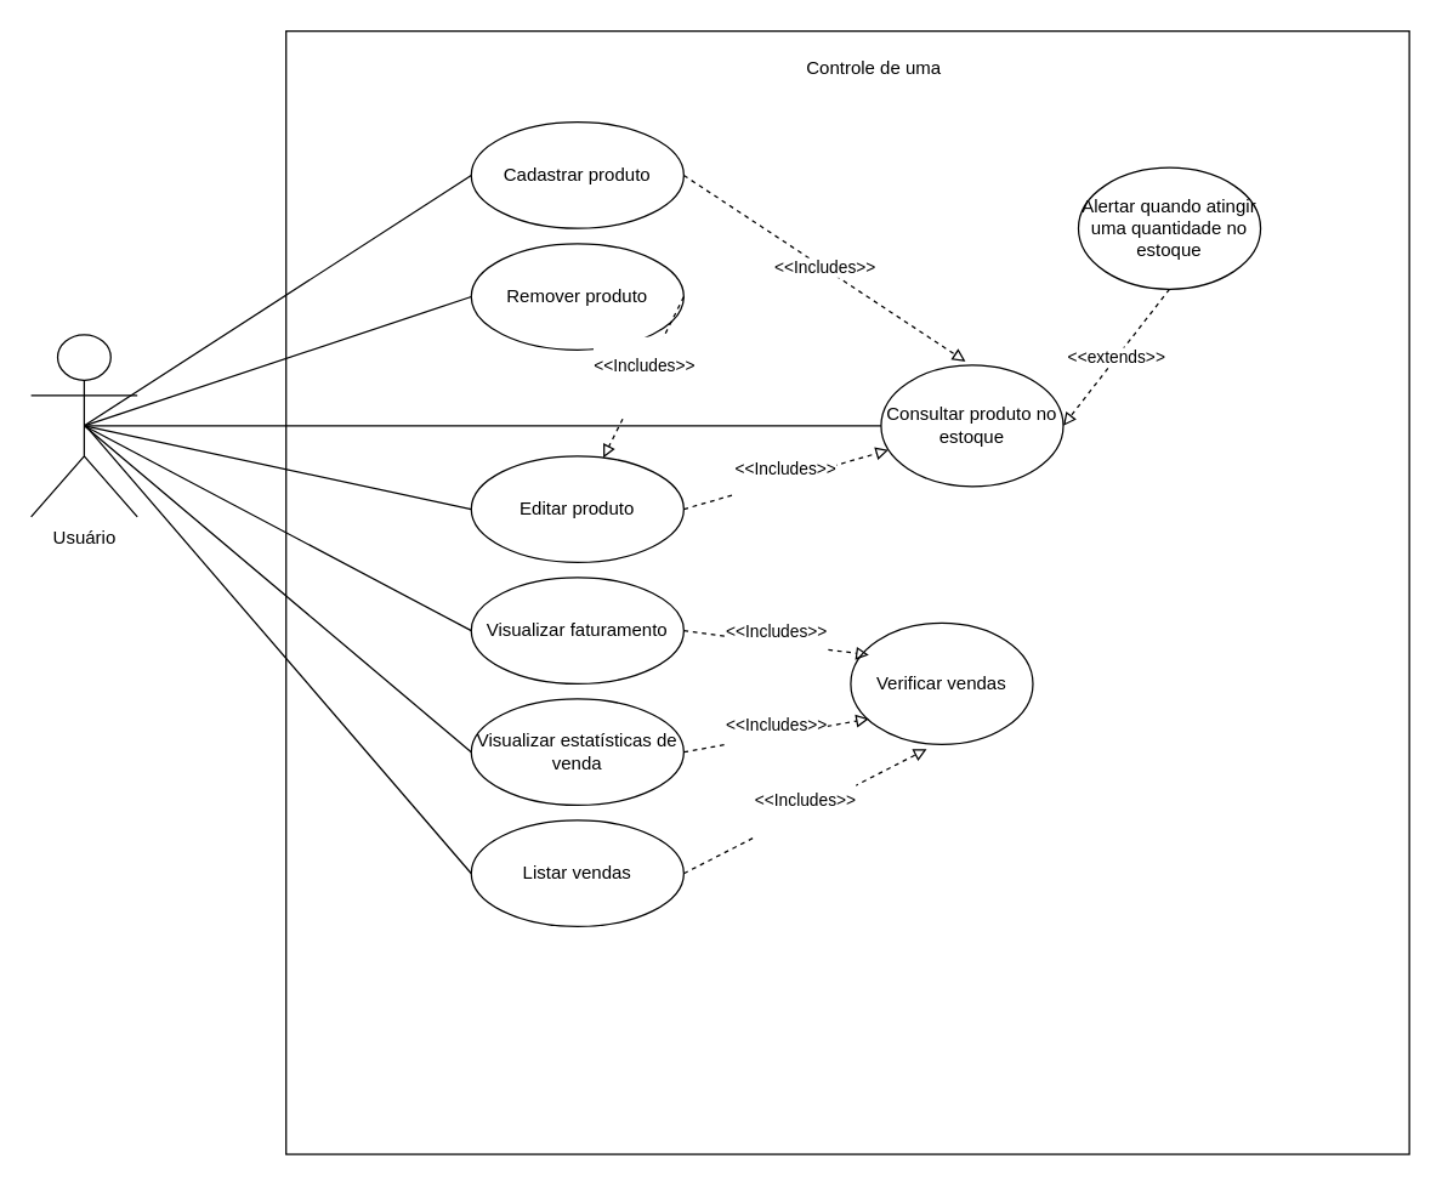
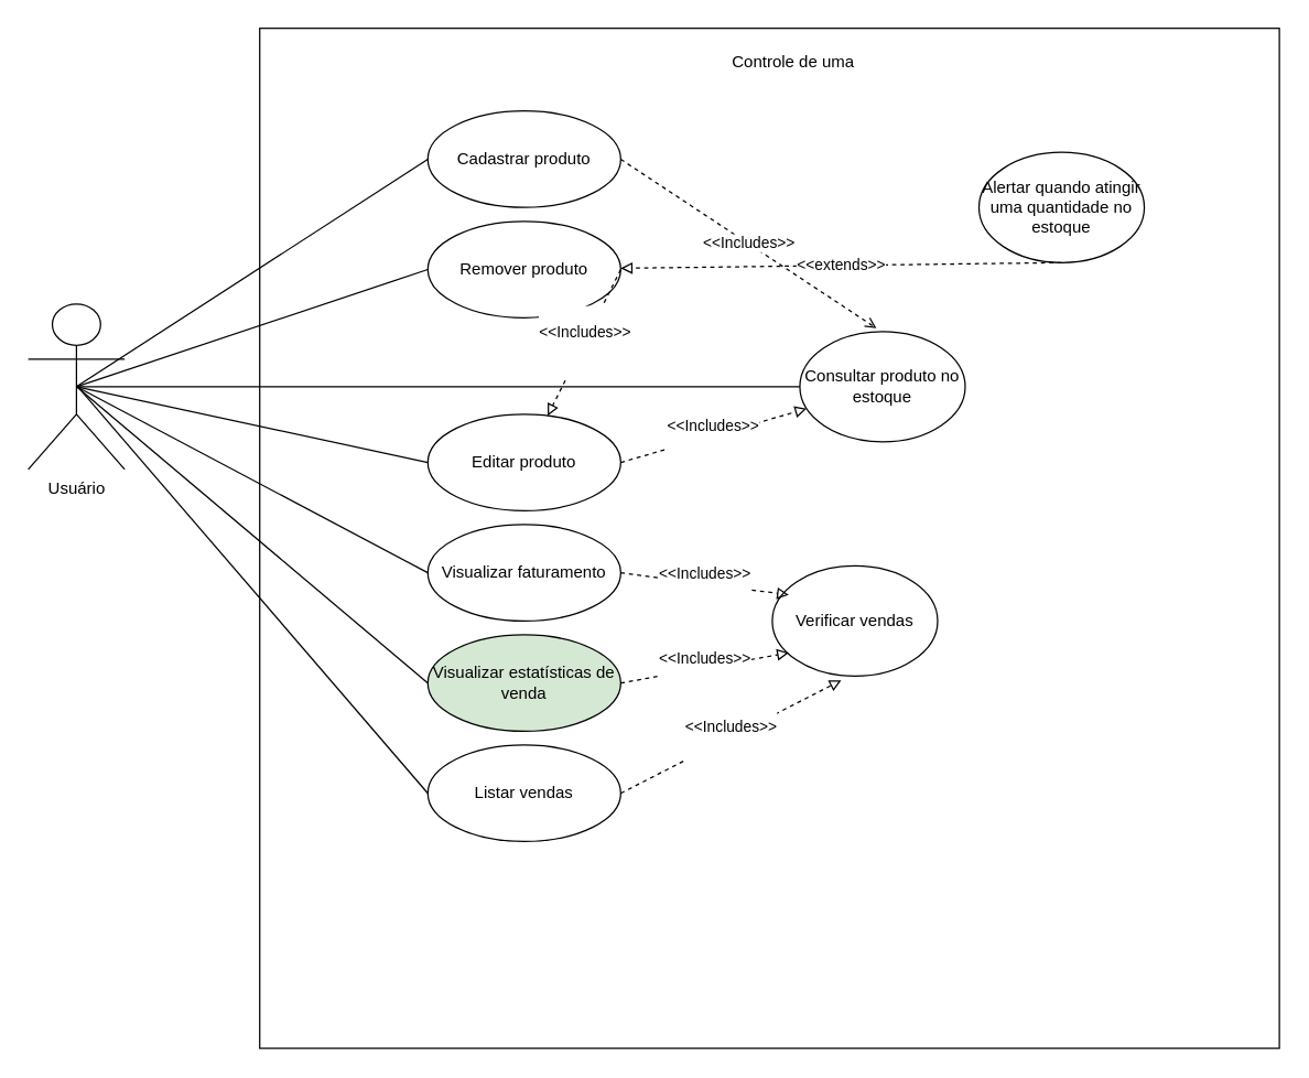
  <mxCell id="0" />
  <mxCell id="1" parent="0" />
  <mxCell id="2" value="" style="whiteSpace=wrap;html=1;aspect=fixed;" vertex="1" parent="1"><mxGeometry x="188" y="20" width="740" height="740" as="geometry" /></mxCell>
  <mxCell id="3" value="Usuário" style="shape=umlActor;verticalLabelPosition=bottom;verticalAlign=top;html=1;" vertex="1" parent="1"><mxGeometry y="220" width="70" height="120" as="geometry" x="20" /></mxCell>
  <mxCell id="4" value="Controle de uma" style="text;html=1;align=center;verticalAlign=middle;resizable=0;points=[];autosize=1;strokeColor=none;fillColor=none;" vertex="1" parent="1"><mxGeometry x="510" y="30" width="130" height="30" as="geometry" /></mxCell>
  <mxCell id="5" value="Cadastrar produto" style="ellipse;whiteSpace=wrap;html=1;" vertex="1" parent="1"><mxGeometry x="310" y="80" width="140" height="70" as="geometry" /></mxCell>
  <mxCell id="6" value="Remover produto" style="ellipse;whiteSpace=wrap;html=1;" vertex="1" parent="1"><mxGeometry x="310" y="160" width="140" height="70" as="geometry" /></mxCell>
  <mxCell id="7" value="Editar produto" style="ellipse;whiteSpace=wrap;html=1;" vertex="1" parent="1"><mxGeometry x="310" y="300" width="140" height="70" as="geometry" /></mxCell>
  <mxCell id="8" value="Visualizar faturamento" style="ellipse;whiteSpace=wrap;html=1;" vertex="1" parent="1"><mxGeometry x="310" y="380" width="140" height="70" as="geometry" /></mxCell>
  <mxCell id="9" value="" style="endArrow=none;html=1;rounded=0;exitX=0.5;exitY=0.5;exitDx=0;exitDy=0;exitPerimeter=0;entryX=0;entryY=0.5;entryDx=0;entryDy=0;" edge="1" parent="1" source="3" target="5"><mxGeometry width="50" height="50" relative="1" as="geometry"><mxPoint x="240" y="400" as="sourcePoint" /><mxPoint x="290" y="350" as="targetPoint" /></mxGeometry></mxCell>
  <mxCell id="10" value="" style="endArrow=none;html=1;rounded=0;exitX=0.5;exitY=0.5;exitDx=0;exitDy=0;exitPerimeter=0;entryX=0;entryY=0.5;entryDx=0;entryDy=0;" edge="1" parent="1" source="3" target="6"><mxGeometry width="50" height="50" relative="1" as="geometry"><mxPoint x="145" y="350" as="sourcePoint" /><mxPoint x="270" y="115" as="targetPoint" /></mxGeometry></mxCell>
  <mxCell id="11" value="" style="endArrow=none;html=1;rounded=0;entryX=0;entryY=0.5;entryDx=0;entryDy=0;exitX=0.5;exitY=0.5;exitDx=0;exitDy=0;exitPerimeter=0;" edge="1" parent="1" source="3" target="7"><mxGeometry width="50" height="50" relative="1" as="geometry"><mxPoint x="140" y="340" as="sourcePoint" /><mxPoint x="270" y="195" as="targetPoint" /></mxGeometry></mxCell>
  <mxCell id="12" value="" style="endArrow=none;html=1;rounded=0;entryX=0;entryY=0.5;entryDx=0;entryDy=0;exitX=0.5;exitY=0.5;exitDx=0;exitDy=0;exitPerimeter=0;" edge="1" parent="1" source="3" target="8"><mxGeometry width="50" height="50" relative="1" as="geometry"><mxPoint x="145" y="350" as="sourcePoint" /><mxPoint x="270" y="275" as="targetPoint" /></mxGeometry></mxCell>
  <mxCell id="13" value="Consultar produto no estoque" style="ellipse;whiteSpace=wrap;html=1;" vertex="1" parent="1"><mxGeometry x="580" y="240" width="120" height="80" as="geometry" /></mxCell>
  <mxCell id="14" value="" style="endArrow=none;html=1;rounded=0;entryX=0;entryY=0.5;entryDx=0;entryDy=0;exitX=0.5;exitY=0.5;exitDx=0;exitDy=0;exitPerimeter=0;" edge="1" parent="1" source="3" target="13"><mxGeometry width="50" height="50" relative="1" as="geometry"><mxPoint x="240" y="400" as="sourcePoint" /><mxPoint x="290" y="350" as="targetPoint" /></mxGeometry></mxCell>
  <mxCell id="15" value="&#10;&lt;span style=&quot;color: rgb(0, 0, 0); font-family: Helvetica; font-size: 11px; font-style: normal; font-variant-ligatures: normal; font-variant-caps: normal; font-weight: 400; letter-spacing: normal; orphans: 2; text-align: center; text-indent: 0px; text-transform: none; widows: 2; word-spacing: 0px; -webkit-text-stroke-width: 0px; white-space: nowrap; background-color: rgb(255, 255, 255); text-decoration-thickness: initial; text-decoration-style: initial; text-decoration-color: initial; display: inline !important; float: none;&quot;&gt;&amp;lt;&amp;lt;Includes&amp;gt;&amp;gt;&lt;/span&gt;&#10;&#10;" style="endArrow=block;dashed=1;html=1;rounded=0;exitX=1;exitY=0.5;exitDx=0;exitDy=0;endFill=0;" edge="1" parent="1" source="7" target="13"><mxGeometry width="50" height="50" relative="1" as="geometry"><mxPoint x="240" y="300" as="sourcePoint" /><mxPoint x="290" y="250" as="targetPoint" /></mxGeometry></mxCell>
  <mxCell id="16" value="&#10;&lt;span style=&quot;color: rgb(0, 0, 0); font-family: Helvetica; font-size: 11px; font-style: normal; font-variant-ligatures: normal; font-variant-caps: normal; font-weight: 400; letter-spacing: normal; orphans: 2; text-align: center; text-indent: 0px; text-transform: none; widows: 2; word-spacing: 0px; -webkit-text-stroke-width: 0px; white-space: nowrap; background-color: rgb(255, 255, 255); text-decoration-thickness: initial; text-decoration-style: initial; text-decoration-color: initial; display: inline !important; float: none;&quot;&gt;&amp;lt;&amp;lt;Includes&amp;gt;&amp;gt;&lt;/span&gt;&#10;&#10;" style="endArrow=block;dashed=1;html=1;rounded=0;exitX=1;exitY=0.5;exitDx=0;exitDy=0;endFill=0;" edge="1" parent="1" source="6" target="7"><mxGeometry width="50" height="50" relative="1" as="geometry"><mxPoint x="460" y="345" as="sourcePoint" /><mxPoint x="517" y="308" as="targetPoint" /></mxGeometry></mxCell>
- <mxCell id="17" value="&amp;lt;&amp;lt;Includes&amp;gt;&amp;gt;" style="endArrow=block;dashed=1;html=1;rounded=0;exitX=1;exitY=0.5;exitDx=0;exitDy=0;endFill=0;entryX=0.463;entryY=-0.03;entryDx=0;entryDy=0;entryPerimeter=0;" edge="1" parent="1" source="5" target="13"><mxGeometry width="50" height="50" relative="1" as="geometry"><mxPoint x="460" y="205" as="sourcePoint" /><mxPoint x="518" y="252" as="targetPoint" /></mxGeometry></mxCell>
+ <mxCell id="17" value="&amp;lt;&amp;lt;Includes&amp;gt;&amp;gt;" style="endArrow=open;dashed=1;html=1;rounded=0;exitX=1;exitY=0.5;exitDx=0;exitDy=0;endFill=0;entryX=0.463;entryY=-0.03;entryDx=0;entryDy=0;entryPerimeter=0;" edge="1" parent="1" source="5" target="13"><mxGeometry width="50" height="50" relative="1" as="geometry"><mxPoint x="460" y="205" as="sourcePoint" /><mxPoint x="518" y="252" as="targetPoint" /></mxGeometry></mxCell>
  <mxCell id="18" value="Alertar quando atingir uma quantidade no estoque" style="ellipse;whiteSpace=wrap;html=1;" vertex="1" parent="1"><mxGeometry x="710" y="110" width="120" height="80" as="geometry" /></mxCell>
- <mxCell id="19" value="&amp;lt;&amp;lt;extends&amp;gt;&amp;gt;" style="endArrow=block;dashed=1;html=1;rounded=0;exitX=0.5;exitY=1;exitDx=0;exitDy=0;endFill=0;entryX=1;entryY=0.5;entryDx=0;entryDy=0;" edge="1" parent="1" source="18" target="13"><mxGeometry width="50" height="50" relative="1" as="geometry"><mxPoint x="460" y="125" as="sourcePoint" /><mxPoint x="646" y="248" as="targetPoint" /></mxGeometry></mxCell>
- <mxCell id="20" value="Visualizar estatísticas de venda" style="ellipse;whiteSpace=wrap;html=1;" vertex="1" parent="1"><mxGeometry x="310" y="460" width="140" height="70" as="geometry" /></mxCell>
+ <mxCell id="19" value="&amp;lt;&amp;lt;extends&amp;gt;&amp;gt;" style="endArrow=block;dashed=1;html=1;rounded=0;exitX=0.5;exitY=1;exitDx=0;exitDy=0;endFill=0;" edge="1" parent="1" source="18" target="6"><mxGeometry width="50" height="50" relative="1" as="geometry"><mxPoint x="460" y="125" as="sourcePoint" /><mxPoint x="646" y="248" as="targetPoint" /></mxGeometry></mxCell>
+ <mxCell id="20" value="Visualizar estatísticas de venda" style="ellipse;whiteSpace=wrap;html=1;fillColor=#d5e8d4;" vertex="1" parent="1"><mxGeometry x="310" y="460" width="140" height="70" as="geometry" /></mxCell>
  <mxCell id="21" value="Listar vendas" style="ellipse;whiteSpace=wrap;html=1;" vertex="1" parent="1"><mxGeometry x="310" y="540" width="140" height="70" as="geometry" /></mxCell>
  <mxCell id="22" value="" style="endArrow=none;html=1;rounded=0;exitX=0.5;exitY=0.5;exitDx=0;exitDy=0;exitPerimeter=0;entryX=0;entryY=0.5;entryDx=0;entryDy=0;" edge="1" parent="1" source="3" target="20"><mxGeometry width="50" height="50" relative="1" as="geometry"><mxPoint x="180" y="440" as="sourcePoint" /><mxPoint x="230" y="390" as="targetPoint" /></mxGeometry></mxCell>
  <mxCell id="23" value="" style="endArrow=none;html=1;rounded=0;entryX=0;entryY=0.5;entryDx=0;entryDy=0;" edge="1" parent="1" target="21"><mxGeometry width="50" height="50" relative="1" as="geometry"><mxPoint x="56" y="280" as="sourcePoint" /><mxPoint x="230" y="390" as="targetPoint" /></mxGeometry></mxCell>
  <mxCell id="24" value="Verificar vendas" style="ellipse;whiteSpace=wrap;html=1;" vertex="1" parent="1"><mxGeometry x="560" y="410" width="120" height="80" as="geometry" /></mxCell>
  <mxCell id="25" value="&#10;&lt;span style=&quot;color: rgb(0, 0, 0); font-family: Helvetica; font-size: 11px; font-style: normal; font-variant-ligatures: normal; font-variant-caps: normal; font-weight: 400; letter-spacing: normal; orphans: 2; text-align: center; text-indent: 0px; text-transform: none; widows: 2; word-spacing: 0px; -webkit-text-stroke-width: 0px; white-space: nowrap; background-color: rgb(255, 255, 255); text-decoration-thickness: initial; text-decoration-style: initial; text-decoration-color: initial; display: inline !important; float: none;&quot;&gt;&amp;lt;&amp;lt;Includes&amp;gt;&amp;gt;&lt;/span&gt;&#10;&#10;" style="endArrow=block;dashed=1;html=1;rounded=0;exitX=1;exitY=0.5;exitDx=0;exitDy=0;endFill=0;entryX=0.1;entryY=0.263;entryDx=0;entryDy=0;entryPerimeter=0;" edge="1" parent="1" source="8" target="24"><mxGeometry width="50" height="50" relative="1" as="geometry"><mxPoint x="460" y="345" as="sourcePoint" /><mxPoint x="560" y="430" as="targetPoint" /></mxGeometry></mxCell>
  <mxCell id="26" value="&#10;&lt;span style=&quot;color: rgb(0, 0, 0); font-family: Helvetica; font-size: 11px; font-style: normal; font-variant-ligatures: normal; font-variant-caps: normal; font-weight: 400; letter-spacing: normal; orphans: 2; text-align: center; text-indent: 0px; text-transform: none; widows: 2; word-spacing: 0px; -webkit-text-stroke-width: 0px; white-space: nowrap; background-color: rgb(255, 255, 255); text-decoration-thickness: initial; text-decoration-style: initial; text-decoration-color: initial; display: inline !important; float: none;&quot;&gt;&amp;lt;&amp;lt;Includes&amp;gt;&amp;gt;&lt;/span&gt;&#10;&#10;" style="endArrow=block;dashed=1;html=1;rounded=0;exitX=1;exitY=0.5;exitDx=0;exitDy=0;endFill=0;entryX=0.1;entryY=0.788;entryDx=0;entryDy=0;entryPerimeter=0;" edge="1" parent="1" source="20" target="24"><mxGeometry width="50" height="50" relative="1" as="geometry"><mxPoint x="460" y="425" as="sourcePoint" /><mxPoint x="560" y="450" as="targetPoint" /></mxGeometry></mxCell>
  <mxCell id="27" value="&#10;&lt;span style=&quot;color: rgb(0, 0, 0); font-family: Helvetica; font-size: 11px; font-style: normal; font-variant-ligatures: normal; font-variant-caps: normal; font-weight: 400; letter-spacing: normal; orphans: 2; text-align: center; text-indent: 0px; text-transform: none; widows: 2; word-spacing: 0px; -webkit-text-stroke-width: 0px; white-space: nowrap; background-color: rgb(255, 255, 255); text-decoration-thickness: initial; text-decoration-style: initial; text-decoration-color: initial; display: inline !important; float: none;&quot;&gt;&amp;lt;&amp;lt;Includes&amp;gt;&amp;gt;&lt;/span&gt;&#10;&#10;" style="endArrow=block;dashed=1;html=1;rounded=0;exitX=1;exitY=0.5;exitDx=0;exitDy=0;endFill=0;entryX=0.417;entryY=1.038;entryDx=0;entryDy=0;entryPerimeter=0;" edge="1" parent="1" source="21" target="24"><mxGeometry width="50" height="50" relative="1" as="geometry"><mxPoint x="470" y="435" as="sourcePoint" /><mxPoint x="580" y="470" as="targetPoint" /></mxGeometry></mxCell>
